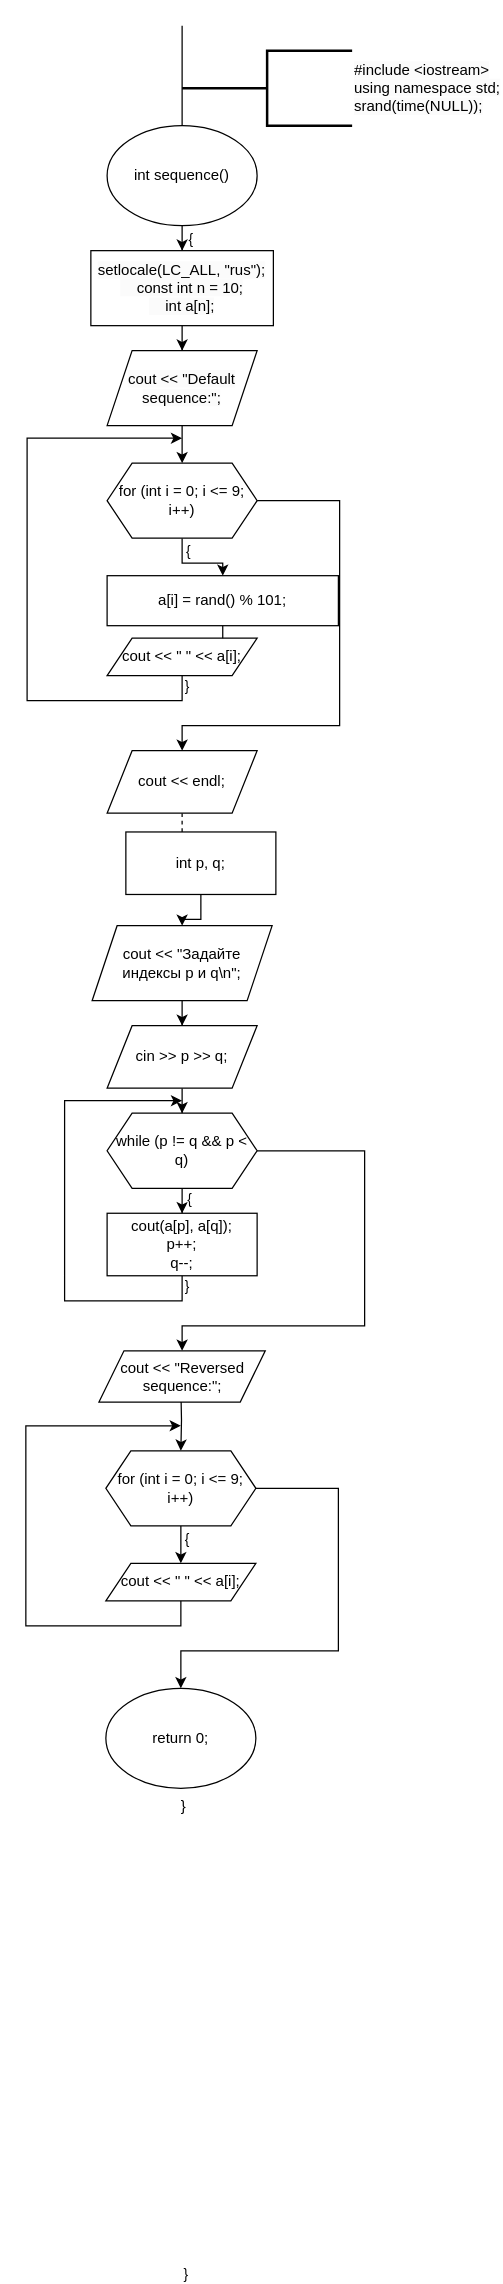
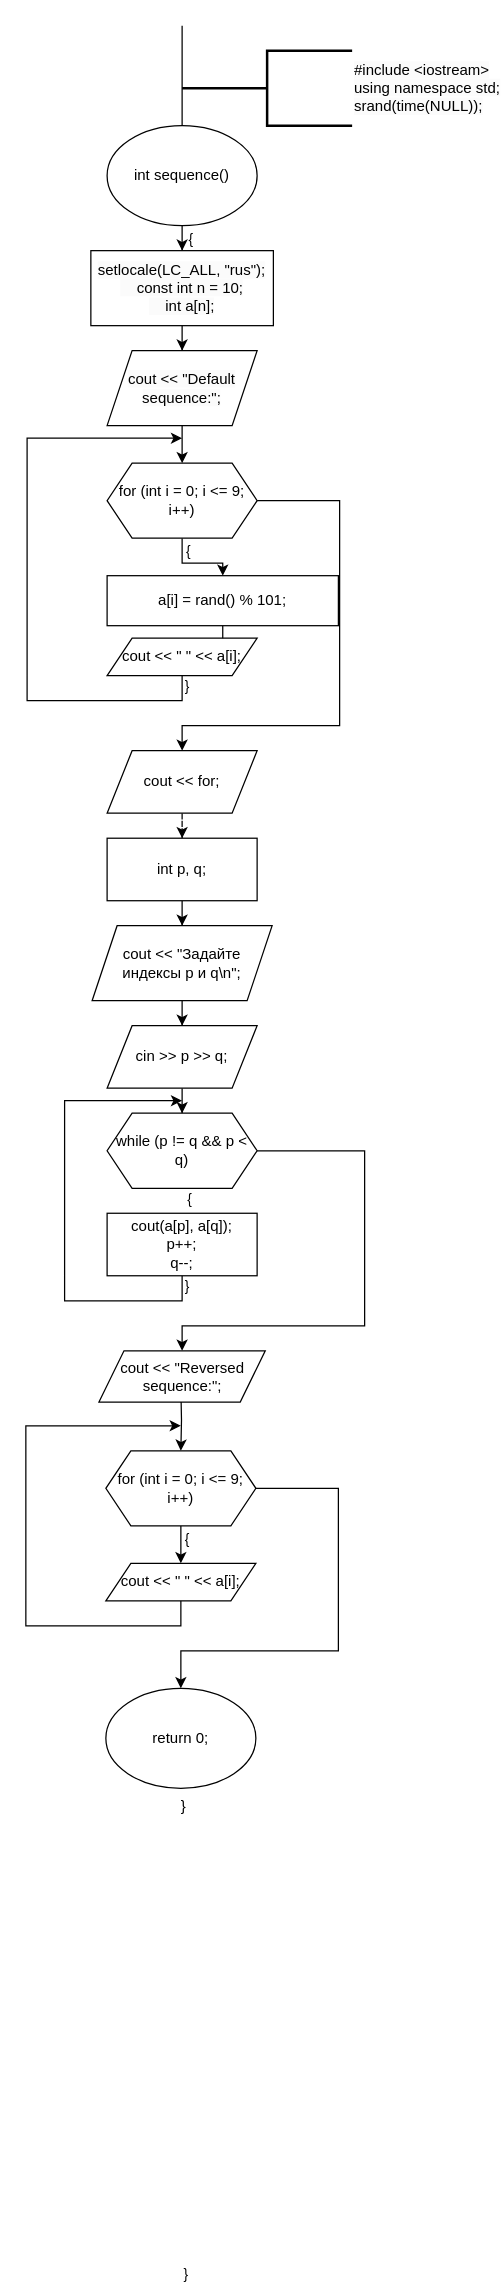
  <mxCell id="0" />
  <mxCell id="1" parent="0" />
  <mxCell id="2" value="" style="edgeStyle=orthogonalEdgeStyle;rounded=0;orthogonalLoop=1;jettySize=auto;html=1;" edge="1" parent="1" source="3" target="8"><mxGeometry relative="1" as="geometry" /></mxCell>
  <mxCell id="3" value="int sequence()" style="ellipse;whiteSpace=wrap;html=1;" vertex="1" parent="1"><mxGeometry x="85" y="100" width="120" height="80" as="geometry" /></mxCell>
  <mxCell id="4" value="" style="endArrow=none;html=1;rounded=0;entryX=0.5;entryY=0;entryDx=0;entryDy=0;" edge="1" parent="1" target="3"><mxGeometry width="50" height="50" relative="1" as="geometry"><mxPoint x="145" y="20" as="sourcePoint" /><mxPoint x="171" y="250" as="targetPoint" /></mxGeometry></mxCell>
  <mxCell id="5" value="{" style="edgeLabel;html=1;align=center;verticalAlign=middle;resizable=0;points=[];" vertex="1" connectable="0" parent="4"><mxGeometry x="-0.65" y="-1" relative="1" as="geometry"><mxPoint x="7" y="156" as="offset" /></mxGeometry></mxCell>
  <mxCell id="6" value="&lt;span style=&quot;color: rgb(0, 0, 0); font-family: Helvetica; font-size: 12px; font-style: normal; font-variant-ligatures: normal; font-variant-caps: normal; font-weight: 400; letter-spacing: normal; orphans: 2; text-align: left; text-indent: 0px; text-transform: none; widows: 2; word-spacing: 0px; -webkit-text-stroke-width: 0px; background-color: rgb(251, 251, 251); text-decoration-thickness: initial; text-decoration-style: initial; text-decoration-color: initial; float: none; display: inline !important;&quot;&gt;#include &amp;lt;iostream&amp;gt;&lt;/span&gt;&lt;br style=&quot;border-color: var(--border-color); color: rgb(0, 0, 0); font-family: Helvetica; font-size: 12px; font-style: normal; font-variant-ligatures: normal; font-variant-caps: normal; font-weight: 400; letter-spacing: normal; orphans: 2; text-align: left; text-indent: 0px; text-transform: none; widows: 2; word-spacing: 0px; -webkit-text-stroke-width: 0px; background-color: rgb(251, 251, 251); text-decoration-thickness: initial; text-decoration-style: initial; text-decoration-color: initial;&quot;&gt;&lt;span style=&quot;color: rgb(0, 0, 0); font-family: Helvetica; font-size: 12px; font-style: normal; font-variant-ligatures: normal; font-variant-caps: normal; font-weight: 400; letter-spacing: normal; orphans: 2; text-align: left; text-indent: 0px; text-transform: none; widows: 2; word-spacing: 0px; -webkit-text-stroke-width: 0px; background-color: rgb(251, 251, 251); text-decoration-thickness: initial; text-decoration-style: initial; text-decoration-color: initial; float: none; display: inline !important;&quot;&gt;using namespace std;&lt;br&gt;srand(time(NULL));&lt;br&gt;&lt;/span&gt;" style="strokeWidth=2;html=1;shape=mxgraph.flowchart.annotation_2;align=left;labelPosition=right;pointerEvents=1;" vertex="1" parent="1"><mxGeometry x="145" y="40" width="136" height="60" as="geometry" /></mxCell>
  <mxCell id="7" value="" style="edgeStyle=orthogonalEdgeStyle;rounded=0;orthogonalLoop=1;jettySize=auto;html=1;" edge="1" parent="1" source="8" target="10"><mxGeometry relative="1" as="geometry" /></mxCell>
  <mxCell id="8" value="&lt;span style=&quot;color: rgb(0, 0, 0); font-family: Helvetica; font-size: 12px; font-style: normal; font-variant-ligatures: normal; font-variant-caps: normal; font-weight: 400; letter-spacing: normal; orphans: 2; text-align: left; text-indent: 0px; text-transform: none; widows: 2; word-spacing: 0px; -webkit-text-stroke-width: 0px; background-color: rgb(251, 251, 251); text-decoration-thickness: initial; text-decoration-style: initial; text-decoration-color: initial; float: none; display: inline !important;&quot;&gt;setlocale(LC_ALL, &quot;rus&quot;);&lt;/span&gt;&lt;br style=&quot;border-color: var(--border-color); color: rgb(0, 0, 0); font-family: Helvetica; font-size: 12px; font-style: normal; font-variant-ligatures: normal; font-variant-caps: normal; font-weight: 400; letter-spacing: normal; orphans: 2; text-align: left; text-indent: 0px; text-transform: none; widows: 2; word-spacing: 0px; -webkit-text-stroke-width: 0px; background-color: rgb(251, 251, 251); text-decoration-thickness: initial; text-decoration-style: initial; text-decoration-color: initial;&quot;&gt;&lt;span style=&quot;color: rgb(0, 0, 0); font-family: Helvetica; font-size: 12px; font-style: normal; font-variant-ligatures: normal; font-variant-caps: normal; font-weight: 400; letter-spacing: normal; orphans: 2; text-align: left; text-indent: 0px; text-transform: none; widows: 2; word-spacing: 0px; -webkit-text-stroke-width: 0px; background-color: rgb(251, 251, 251); text-decoration-thickness: initial; text-decoration-style: initial; text-decoration-color: initial; float: none; display: inline !important;&quot;&gt;&amp;nbsp; &amp;nbsp; const int n = 10;&lt;/span&gt;&lt;br style=&quot;border-color: var(--border-color); color: rgb(0, 0, 0); font-family: Helvetica; font-size: 12px; font-style: normal; font-variant-ligatures: normal; font-variant-caps: normal; font-weight: 400; letter-spacing: normal; orphans: 2; text-align: left; text-indent: 0px; text-transform: none; widows: 2; word-spacing: 0px; -webkit-text-stroke-width: 0px; background-color: rgb(251, 251, 251); text-decoration-thickness: initial; text-decoration-style: initial; text-decoration-color: initial;&quot;&gt;&lt;span style=&quot;color: rgb(0, 0, 0); font-family: Helvetica; font-size: 12px; font-style: normal; font-variant-ligatures: normal; font-variant-caps: normal; font-weight: 400; letter-spacing: normal; orphans: 2; text-align: left; text-indent: 0px; text-transform: none; widows: 2; word-spacing: 0px; -webkit-text-stroke-width: 0px; background-color: rgb(251, 251, 251); text-decoration-thickness: initial; text-decoration-style: initial; text-decoration-color: initial; float: none; display: inline !important;&quot;&gt;&amp;nbsp; &amp;nbsp; int a[n];&lt;/span&gt;" style="whiteSpace=wrap;html=1;" vertex="1" parent="1"><mxGeometry x="72" y="200" width="146" height="60" as="geometry" /></mxCell>
  <mxCell id="9" value="" style="edgeStyle=orthogonalEdgeStyle;rounded=0;orthogonalLoop=1;jettySize=auto;html=1;" edge="1" parent="1" source="10" target="13"><mxGeometry relative="1" as="geometry" /></mxCell>
  <mxCell id="10" value="&lt;span style=&quot;color: rgb(0, 0, 0); font-family: Helvetica; font-size: 12px; font-style: normal; font-variant-ligatures: normal; font-variant-caps: normal; font-weight: 400; letter-spacing: normal; orphans: 2; text-align: left; text-indent: 0px; text-transform: none; widows: 2; word-spacing: 0px; -webkit-text-stroke-width: 0px; background-color: rgb(251, 251, 251); text-decoration-thickness: initial; text-decoration-style: initial; text-decoration-color: initial; float: none; display: inline !important;&quot;&gt;cout &amp;lt;&amp;lt; &quot;Default sequence:&quot;;&lt;/span&gt;" style="shape=parallelogram;perimeter=parallelogramPerimeter;whiteSpace=wrap;html=1;fixedSize=1;" vertex="1" parent="1"><mxGeometry x="85" y="280" width="120" height="60" as="geometry" /></mxCell>
  <mxCell id="11" value="" style="edgeStyle=orthogonalEdgeStyle;rounded=0;orthogonalLoop=1;jettySize=auto;html=1;" edge="1" parent="1" source="13" target="16"><mxGeometry relative="1" as="geometry" /></mxCell>
  <mxCell id="12" style="edgeStyle=orthogonalEdgeStyle;rounded=0;orthogonalLoop=1;jettySize=auto;html=1;exitX=1;exitY=0.5;exitDx=0;exitDy=0;" edge="1" parent="1" source="13" target="21"><mxGeometry relative="1" as="geometry"><mxPoint x="145" y="770" as="targetPoint" /><Array as="points"><mxPoint x="271" y="400" /><mxPoint x="271" y="580" /><mxPoint x="145" y="580" /></Array></mxGeometry></mxCell>
  <mxCell id="13" value="for (int i = 0; i &amp;lt;= 9; i++)" style="shape=hexagon;perimeter=hexagonPerimeter2;whiteSpace=wrap;html=1;fixedSize=1;" vertex="1" parent="1"><mxGeometry x="85" y="370" width="120" height="60" as="geometry" /></mxCell>
  <mxCell id="14" value="{" style="edgeLabel;html=1;align=center;verticalAlign=middle;resizable=0;points=[];" vertex="1" connectable="0" parent="1"><mxGeometry x="111" y="360" as="geometry"><mxPoint x="38" y="80" as="offset" /></mxGeometry></mxCell>
  <mxCell id="15" value="" style="edgeStyle=orthogonalEdgeStyle;rounded=0;orthogonalLoop=1;jettySize=auto;html=1;" edge="1" parent="1" source="16" target="18"><mxGeometry relative="1" as="geometry" /></mxCell>
  <mxCell id="16" value="a[i] = rand() % 101;" style="whiteSpace=wrap;html=1;" vertex="1" parent="1"><mxGeometry x="85" y="460" width="185" height="40" as="geometry" /></mxCell>
  <mxCell id="17" style="edgeStyle=orthogonalEdgeStyle;rounded=0;orthogonalLoop=1;jettySize=auto;html=1;exitX=0.5;exitY=1;exitDx=0;exitDy=0;" edge="1" parent="1" source="18"><mxGeometry relative="1" as="geometry"><mxPoint x="145" y="350" as="targetPoint" /><Array as="points"><mxPoint x="145" y="560" /><mxPoint x="21" y="560" /><mxPoint x="21" y="350" /></Array></mxGeometry></mxCell>
  <mxCell id="18" value="cout &lt;&lt; &quot; &quot; &lt;&lt; a[i];" style="shape=parallelogram;perimeter=parallelogramPerimeter;whiteSpace=wrap;html=1;fixedSize=1;" vertex="1" parent="1"><mxGeometry x="85" y="510" width="120" height="30" as="geometry" /></mxCell>
  <mxCell id="19" value="}" style="edgeLabel;html=1;align=center;verticalAlign=middle;resizable=0;points=[];" vertex="1" connectable="0" parent="1"><mxGeometry x="161" y="100" as="geometry"><mxPoint x="-13" y="448" as="offset" /></mxGeometry></mxCell>
  <mxCell id="20" value="" style="edgeStyle=orthogonalEdgeStyle;rounded=0;orthogonalLoop=1;jettySize=auto;html=1;dashed=1;" edge="1" parent="1" source="21" target="23"><mxGeometry relative="1" as="geometry" /></mxCell>
- <mxCell id="21" value="cout &lt;&lt; endl;" style="shape=parallelogram;perimeter=parallelogramPerimeter;whiteSpace=wrap;html=1;fixedSize=1;" vertex="1" parent="1"><mxGeometry x="85" y="600" width="120" height="50" as="geometry" /></mxCell>
+ <mxCell id="21" value="cout &lt;&lt; for;" style="shape=parallelogram;perimeter=parallelogramPerimeter;whiteSpace=wrap;html=1;fixedSize=1;" vertex="1" parent="1"><mxGeometry x="85" y="600" width="120" height="50" as="geometry" /></mxCell>
  <mxCell id="22" value="" style="edgeStyle=orthogonalEdgeStyle;rounded=0;orthogonalLoop=1;jettySize=auto;html=1;" edge="1" parent="1" source="23" target="25"><mxGeometry relative="1" as="geometry" /></mxCell>
- <mxCell id="23" value="int p, q;" style="whiteSpace=wrap;html=1;" vertex="1" parent="1"><mxGeometry x="100" y="665" width="120" height="50" as="geometry" /></mxCell>
+ <mxCell id="23" value="int p, q;" style="whiteSpace=wrap;html=1;" vertex="1" parent="1"><mxGeometry x="85" y="670" width="120" height="50" as="geometry" /></mxCell>
  <mxCell id="24" value="" style="edgeStyle=orthogonalEdgeStyle;rounded=0;orthogonalLoop=1;jettySize=auto;html=1;" edge="1" parent="1" source="25" target="27"><mxGeometry relative="1" as="geometry" /></mxCell>
  <mxCell id="25" value="cout &lt;&lt; &quot;Задайте индексы p и q\n&quot;;" style="shape=parallelogram;perimeter=parallelogramPerimeter;whiteSpace=wrap;html=1;fixedSize=1;" vertex="1" parent="1"><mxGeometry x="73" y="740" width="144" height="60" as="geometry" /></mxCell>
  <mxCell id="26" value="" style="edgeStyle=orthogonalEdgeStyle;rounded=0;orthogonalLoop=1;jettySize=auto;html=1;" edge="1" parent="1" source="27" target="30"><mxGeometry relative="1" as="geometry" /></mxCell>
  <mxCell id="27" value="cin &gt;&gt; p &gt;&gt; q;" style="shape=parallelogram;perimeter=parallelogramPerimeter;whiteSpace=wrap;html=1;fixedSize=1;" vertex="1" parent="1"><mxGeometry x="85" y="820" width="120" height="50" as="geometry" /></mxCell>
- <mxCell id="28" value="" style="edgeStyle=orthogonalEdgeStyle;rounded=0;orthogonalLoop=1;jettySize=auto;html=1;" edge="1" parent="1" source="30" target="32"><mxGeometry relative="1" as="geometry" /></mxCell>
  <mxCell id="29" style="edgeStyle=orthogonalEdgeStyle;rounded=0;orthogonalLoop=1;jettySize=auto;html=1;" edge="1" parent="1" source="30" target="43"><mxGeometry relative="1" as="geometry"><mxPoint x="145" y="1080" as="targetPoint" /><Array as="points"><mxPoint x="291" y="920" /><mxPoint x="291" y="1060" /><mxPoint x="145" y="1060" /></Array></mxGeometry></mxCell>
  <mxCell id="30" value="while (p != q &amp;&amp; p &lt; q)" style="shape=hexagon;perimeter=hexagonPerimeter2;whiteSpace=wrap;html=1;fixedSize=1;" vertex="1" parent="1"><mxGeometry x="85" y="890" width="120" height="60" as="geometry" /></mxCell>
  <mxCell id="31" style="edgeStyle=orthogonalEdgeStyle;rounded=0;orthogonalLoop=1;jettySize=auto;html=1;exitX=0.5;exitY=1;exitDx=0;exitDy=0;" edge="1" parent="1" source="32"><mxGeometry relative="1" as="geometry"><mxPoint x="145" y="880" as="targetPoint" /><Array as="points"><mxPoint x="145" y="1040" /><mxPoint x="51" y="1040" /><mxPoint x="51" y="880" /></Array></mxGeometry></mxCell>
  <mxCell id="32" value="cout(a[p], a[q]);&lt;br&gt;p++;&lt;br&gt;q--;" style="whiteSpace=wrap;html=1;" vertex="1" parent="1"><mxGeometry x="85" y="970" width="120" height="50" as="geometry" /></mxCell>
  <mxCell id="33" value="{" style="edgeLabel;html=1;align=center;verticalAlign=middle;resizable=0;points=[];" vertex="1" connectable="0" parent="1"><mxGeometry x="161" y="200" as="geometry"><mxPoint x="-11" y="758" as="offset" /></mxGeometry></mxCell>
  <mxCell id="34" value="}" style="edgeLabel;html=1;align=center;verticalAlign=middle;resizable=0;points=[];" vertex="1" connectable="0" parent="1"><mxGeometry x="161" y="580" as="geometry"><mxPoint x="-13" y="448" as="offset" /></mxGeometry></mxCell>
  <mxCell id="35" value="" style="edgeStyle=orthogonalEdgeStyle;rounded=0;orthogonalLoop=1;jettySize=auto;html=1;" edge="1" parent="1" target="38"><mxGeometry relative="1" as="geometry"><mxPoint x="144" y="1110" as="sourcePoint" /></mxGeometry></mxCell>
  <mxCell id="36" value="" style="edgeStyle=orthogonalEdgeStyle;rounded=0;orthogonalLoop=1;jettySize=auto;html=1;entryX=0.5;entryY=0;entryDx=0;entryDy=0;" edge="1" parent="1" source="38" target="41"><mxGeometry relative="1" as="geometry"><mxPoint x="144" y="1250" as="targetPoint" /><Array as="points" /></mxGeometry></mxCell>
  <mxCell id="37" style="edgeStyle=orthogonalEdgeStyle;rounded=0;orthogonalLoop=1;jettySize=auto;html=1;exitX=1;exitY=0.5;exitDx=0;exitDy=0;" edge="1" parent="1" source="38" target="44"><mxGeometry relative="1" as="geometry"><mxPoint x="144" y="1390" as="targetPoint" /><Array as="points"><mxPoint x="270" y="1190" /><mxPoint x="270" y="1320" /><mxPoint x="144" y="1320" /></Array></mxGeometry></mxCell>
  <mxCell id="38" value="for (int i = 0; i &amp;lt;= 9; i++)" style="shape=hexagon;perimeter=hexagonPerimeter2;whiteSpace=wrap;html=1;fixedSize=1;" vertex="1" parent="1"><mxGeometry x="84" y="1160" width="120" height="60" as="geometry" /></mxCell>
  <mxCell id="39" value="{" style="edgeLabel;html=1;align=center;verticalAlign=middle;resizable=0;points=[];" vertex="1" connectable="0" parent="1"><mxGeometry x="110" y="1150" as="geometry"><mxPoint x="38" y="80" as="offset" /></mxGeometry></mxCell>
  <mxCell id="40" style="edgeStyle=orthogonalEdgeStyle;rounded=0;orthogonalLoop=1;jettySize=auto;html=1;exitX=0.5;exitY=1;exitDx=0;exitDy=0;" edge="1" parent="1" source="41"><mxGeometry relative="1" as="geometry"><mxPoint x="144" y="1140" as="targetPoint" /><Array as="points"><mxPoint x="144" y="1300" /><mxPoint x="20" y="1300" /><mxPoint x="20" y="1140" /></Array></mxGeometry></mxCell>
  <mxCell id="41" value="cout &lt;&lt; &quot; &quot; &lt;&lt; a[i];" style="shape=parallelogram;perimeter=parallelogramPerimeter;whiteSpace=wrap;html=1;fixedSize=1;" vertex="1" parent="1"><mxGeometry x="84" y="1250" width="120" height="30" as="geometry" /></mxCell>
  <mxCell id="42" value="}" style="edgeLabel;html=1;align=center;verticalAlign=middle;resizable=0;points=[];" vertex="1" connectable="0" parent="1"><mxGeometry x="160" y="1370" as="geometry"><mxPoint x="-13" y="448" as="offset" /></mxGeometry></mxCell>
  <mxCell id="43" value="cout &lt;&lt; &quot;Reversed sequence:&quot;;" style="shape=parallelogram;perimeter=parallelogramPerimeter;whiteSpace=wrap;html=1;fixedSize=1;" vertex="1" parent="1"><mxGeometry x="78.5" y="1080" width="133" height="41" as="geometry" /></mxCell>
  <mxCell id="44" value="return 0;" style="ellipse;whiteSpace=wrap;html=1;" vertex="1" parent="1"><mxGeometry x="84" y="1350" width="120" height="80" as="geometry" /></mxCell>
  <mxCell id="45" value="}" style="text;html=1;align=center;verticalAlign=middle;resizable=0;points=[];autosize=1;strokeColor=none;fillColor=none;" vertex="1" parent="1"><mxGeometry x="131" y="1430" width="30" height="30" as="geometry" /></mxCell>
